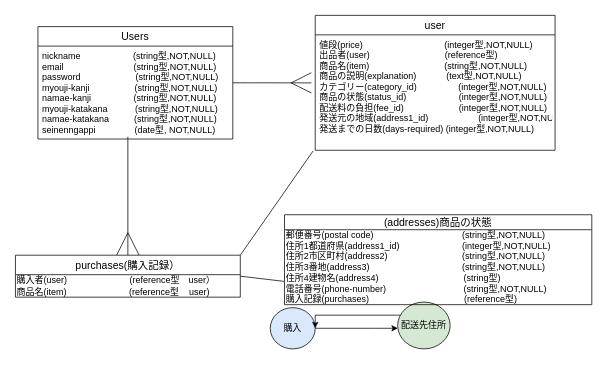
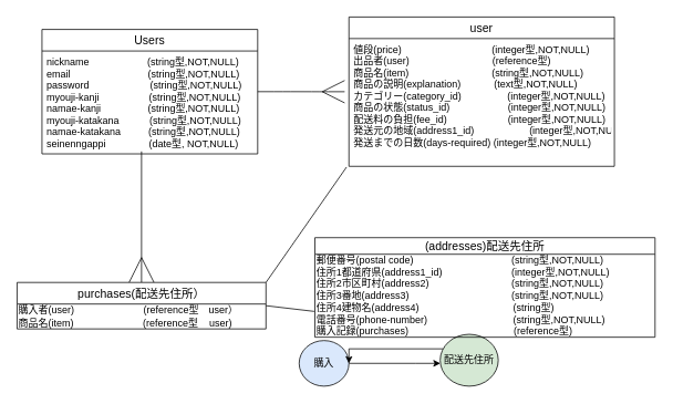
  <mxCell id="0" />
  <mxCell id="1" parent="0" />
  <mxCell id="2" value="Users" style="swimlane;fontStyle=0;childLayout=stackLayout;horizontal=1;startSize=26;horizontalStack=0;resizeParent=1;resizeParentMax=0;resizeLast=0;collapsible=1;marginBottom=0;align=center;fontSize=14;" parent="1" vertex="1"><mxGeometry x="50" y="35" width="260" height="150" as="geometry" /></mxCell>
  <mxCell id="3" value="nickname                     (string型,NOT,NULL)&#10;email                            (string型,NOT,NULL)&#10;password                      (string型,NOT,NULL)&#10;myouji-kanji                  (string型,NOT,NULL)&#10;namae-kanji                 (string型,NOT,NULL)&#10;myouji-katakana           (string型,NOT,NULL)&#10;namae-katakana          (string型,NOT,NULL)&#10;seinenngappi 　           (date型, NOT,NULL)&#10;" style="text;strokeColor=none;fillColor=none;spacingLeft=4;spacingRight=4;overflow=hidden;rotatable=0;points=[[0,0.5],[1,0.5]];portConstraint=eastwest;fontSize=12;" parent="2" vertex="1"><mxGeometry y="26" width="260" height="124" as="geometry" /></mxCell>
  <mxCell id="4" value="user" style="swimlane;fontStyle=0;childLayout=stackLayout;horizontal=1;startSize=26;horizontalStack=0;resizeParent=1;resizeParentMax=0;resizeLast=0;collapsible=1;marginBottom=0;align=center;fontSize=14;" parent="1" vertex="1"><mxGeometry x="420" y="20" width="320" height="180" as="geometry"><mxRectangle x="440" y="50" width="70" height="26" as="alternateBounds" /></mxGeometry></mxCell>
  <mxCell id="5" value="値段(price)　　　　　　           (integer型,NOT,NULL)&#10;出品者(user)　　　　　            (reference型)&#10;商品名(item)　　　　　            (string型,NOT,NULL)&#10;商品の説明(explanation)            (text型,NOT,NULL)&#10;カテゴリー(category_id)　             (integer型,NOT,NULL)&#10;商品の状態(status_id)                     (integer型,NOT,NULL)&#10;配送料の負担(fee_id)                      (integer型,NOT,NULL)&#10;発送元の地域(address1_id)                    (integer型,NOT,NULL)&#10;発送までの日数(days-required) (integer型,NOT,NULL)&#10;  " style="text;strokeColor=none;fillColor=none;spacingLeft=4;spacingRight=4;overflow=hidden;rotatable=0;points=[[0,0.5],[1,0.5]];portConstraint=eastwest;fontSize=12;" parent="4" vertex="1"><mxGeometry y="26" width="320" height="154" as="geometry" /></mxCell>
  <mxCell id="6" value="" style="edgeStyle=orthogonalEdgeStyle;rounded=0;orthogonalLoop=1;jettySize=auto;html=1;" parent="1" source="7" target="9" edge="1"><mxGeometry relative="1" as="geometry"><mxPoint x="510" y="265" as="targetPoint" /><Array as="points"><mxPoint x="500" y="438" /><mxPoint x="500" y="438" /></Array></mxGeometry></mxCell>
  <mxCell id="7" value="購入" style="ellipse;whiteSpace=wrap;html=1;align=center;fillColor=#dae8fc;" parent="1" vertex="1"><mxGeometry x="360" y="410" width="60" height="55" as="geometry" /></mxCell>
  <mxCell id="8" style="edgeStyle=orthogonalEdgeStyle;rounded=0;orthogonalLoop=1;jettySize=auto;html=1;entryX=1;entryY=0.5;entryDx=0;entryDy=0;" parent="1" source="9" target="7" edge="1"><mxGeometry relative="1" as="geometry"><Array as="points"><mxPoint x="420" y="420" /></Array></mxGeometry></mxCell>
  <mxCell id="9" value="配送先住所" style="ellipse;whiteSpace=wrap;html=1;align=center;fillColor=#d5e8d4;" parent="1" vertex="1"><mxGeometry x="530" y="402.5" width="70" height="62.5" as="geometry" /></mxCell>
  <mxCell id="10" style="edgeStyle=none;sketch=0;orthogonalLoop=1;jettySize=auto;html=1;exitX=0.5;exitY=0;exitDx=0;exitDy=0;endArrow=none;endFill=0;fontSize=12;align=center;startArrow=ERmany;startFill=0;startSize=28;" parent="1" source="13" edge="1"><mxGeometry relative="1" as="geometry"><mxPoint y="182" as="targetPoint" x="170" /><Array as="points" /></mxGeometry></mxCell>
  <mxCell id="11" style="edgeStyle=none;sketch=0;orthogonalLoop=1;jettySize=auto;html=1;exitX=1;exitY=0.5;exitDx=0;exitDy=0;entryX=-0.002;entryY=0.689;entryDx=0;entryDy=0;entryPerimeter=0;endArrow=none;endFill=0;fontSize=12;align=center;" parent="1" source="13" target="16" edge="1"><mxGeometry relative="1" as="geometry" /></mxCell>
  <mxCell id="12" style="edgeStyle=none;sketch=0;orthogonalLoop=1;jettySize=auto;html=1;exitX=1;exitY=0;exitDx=0;exitDy=0;entryX=-0.009;entryY=1.006;entryDx=0;entryDy=0;entryPerimeter=0;startArrow=none;startFill=0;startSize=28;endArrow=none;endFill=0;endSize=6;fontSize=12;align=center;" parent="1" source="13" target="5" edge="1"><mxGeometry relative="1" as="geometry" /></mxCell>
- <mxCell id="13" value="purchases(購入記録）" style="swimlane;fontStyle=0;childLayout=stackLayout;horizontal=1;startSize=26;horizontalStack=0;resizeParent=1;resizeParentMax=0;resizeLast=0;collapsible=1;marginBottom=0;align=center;fontSize=14;" parent="1" vertex="1"><mxGeometry x="20" y="340" width="300" height="56" as="geometry" /></mxCell>
+ <mxCell id="13" value="purchases(配送先住所）" style="swimlane;fontStyle=0;childLayout=stackLayout;horizontal=1;startSize=26;horizontalStack=0;resizeParent=1;resizeParentMax=0;resizeLast=0;collapsible=1;marginBottom=0;align=center;fontSize=14;" parent="1" vertex="1"><mxGeometry x="20" y="340" width="300" height="56" as="geometry" /></mxCell>
  <mxCell id="14" value="購入者(user)&amp;nbsp; &amp;nbsp; &amp;nbsp; &amp;nbsp; &amp;nbsp; &amp;nbsp; &amp;nbsp; &amp;nbsp; &amp;nbsp; &amp;nbsp; &amp;nbsp; &amp;nbsp; &amp;nbsp;(reference型　user）&lt;br&gt;商品名(item)&amp;nbsp; &amp;nbsp; &amp;nbsp; &amp;nbsp; &amp;nbsp; &amp;nbsp; &amp;nbsp; &amp;nbsp; &amp;nbsp; &amp;nbsp; &amp;nbsp; &amp;nbsp; &amp;nbsp;(reference型&amp;nbsp; &amp;nbsp; user)&amp;nbsp; &amp;nbsp; &amp;nbsp; &amp;nbsp;&amp;nbsp;" style="text;html=1;align=left;verticalAlign=middle;resizable=0;points=[];autosize=1;" parent="13" vertex="1"><mxGeometry y="26" width="300" height="30" as="geometry" /></mxCell>
- <mxCell id="15" value="(addresses)商品の状態" style="swimlane;fontStyle=0;childLayout=stackLayout;horizontal=1;startSize=20;horizontalStack=0;resizeParent=1;resizeParentMax=0;resizeLast=0;collapsible=1;marginBottom=0;align=center;fontSize=14;" parent="1" vertex="1"><mxGeometry x="379" y="286" width="410" height="120" as="geometry" /></mxCell>
+ <mxCell id="15" value="(addresses)配送先住所" style="swimlane;fontStyle=0;childLayout=stackLayout;horizontal=1;startSize=20;horizontalStack=0;resizeParent=1;resizeParentMax=0;resizeLast=0;collapsible=1;marginBottom=0;align=center;fontSize=14;" parent="1" vertex="1"><mxGeometry x="379" y="286" width="410" height="120" as="geometry" /></mxCell>
  <mxCell id="16" value="&lt;div&gt;郵便番号(postal code)&amp;nbsp; &amp;nbsp; &amp;nbsp; &amp;nbsp; &amp;nbsp; &amp;nbsp; &amp;nbsp; &amp;nbsp; &amp;nbsp;　　　　&amp;nbsp; &amp;nbsp; (string型,NOT,NULL)&amp;nbsp; &amp;nbsp; &amp;nbsp; &amp;nbsp; &amp;nbsp; &amp;nbsp; &amp;nbsp; &amp;nbsp;&lt;/div&gt;住所1都道府県(address1_id)&amp;nbsp; &amp;nbsp; &amp;nbsp; &amp;nbsp; &amp;nbsp; &amp;nbsp; &amp;nbsp; &amp;nbsp; &amp;nbsp; &amp;nbsp; &amp;nbsp; &amp;nbsp; &amp;nbsp;(integer型,NOT,NULL)&lt;br&gt;住所2市区町村(address2)　　　　　　　　 (string型,NOT,NULL)&lt;br&gt;住所3番地(address3)&amp;nbsp; &amp;nbsp; &amp;nbsp; &amp;nbsp; &amp;nbsp; &amp;nbsp; &amp;nbsp; &amp;nbsp; &amp;nbsp; &amp;nbsp; &amp;nbsp; &amp;nbsp; &amp;nbsp; &amp;nbsp; &amp;nbsp; &amp;nbsp; &amp;nbsp; &amp;nbsp; &amp;nbsp;(string型,NOT,NULL)&lt;br&gt;住所4建物名(address4)&amp;nbsp; &amp;nbsp; &amp;nbsp; &amp;nbsp; &amp;nbsp; &amp;nbsp; &amp;nbsp; &amp;nbsp; &amp;nbsp; &amp;nbsp; &amp;nbsp; &amp;nbsp; &amp;nbsp; &amp;nbsp; &amp;nbsp; &amp;nbsp; &amp;nbsp; (string型)&lt;br&gt;電話番号(phone-number)&amp;nbsp; &amp;nbsp; &amp;nbsp; &amp;nbsp; &amp;nbsp; &amp;nbsp; &amp;nbsp; &amp;nbsp; &amp;nbsp; &amp;nbsp; &amp;nbsp; &amp;nbsp; &amp;nbsp; &amp;nbsp; &amp;nbsp; &amp;nbsp;(string型,NOT,NULL)&lt;br&gt;購入記録(purchases)&amp;nbsp; &amp;nbsp; &amp;nbsp; &amp;nbsp; &amp;nbsp; &amp;nbsp; &amp;nbsp; &amp;nbsp; &amp;nbsp; &amp;nbsp; &amp;nbsp; &amp;nbsp; &amp;nbsp; &amp;nbsp; &amp;nbsp; &amp;nbsp; &amp;nbsp; &amp;nbsp; &amp;nbsp; (reference型)" style="text;html=1;align=left;verticalAlign=middle;resizable=0;points=[];autosize=1;" parent="15" vertex="1"><mxGeometry y="20" width="410" height="100" as="geometry" /></mxCell>
  <mxCell id="17" value="" style="edgeStyle=entityRelationEdgeStyle;fontSize=13;html=1;endArrow=ERmany;spacing=2;endSize=25;entryX=-0.016;entryY=0.416;entryDx=0;entryDy=0;entryPerimeter=0;" parent="1" target="5" edge="1"><mxGeometry width="100" height="100" relative="1" as="geometry"><mxPoint x="310" y="110" as="sourcePoint" /><mxPoint x="410" y="110" as="targetPoint" /></mxGeometry></mxCell>
